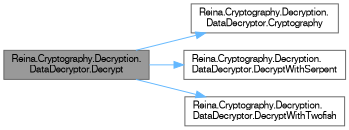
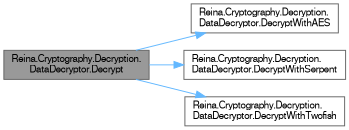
  digraph {
    rankdir=LR
    node [color=grey40 fillcolor=white fontname=FreeSans fontsize=10 shape=box style=filled]
    edge [color=steelblue1 fontname=FreeSans fontsize=10 labelfontname=FreeSans labelfontsize=10 style=solid]
    n1 [color=gray40 fillcolor=grey60 fontcolor=black height=0.2 label="Reina.Cryptography.Decryption.\lDataDecryptor.Decrypt" width=0.4]
-   n2 [height=0.2 label="Reina.Cryptography.Decryption.\lDataDecryptor.Cryptography" width=0.4]
+   n2 [height=0.2 label="Reina.Cryptography.Decryption.\lDataDecryptor.DecryptWithAES" width=0.4]
    n3 [height=0.2 label="Reina.Cryptography.Decryption.\lDataDecryptor.DecryptWithSerpent" width=0.4]
    n4 [height=0.2 label="Reina.Cryptography.Decryption.\lDataDecryptor.DecryptWithTwofish" width=0.4]
    n1 -> n2
    n1 -> n3
    n1 -> n4
  }
